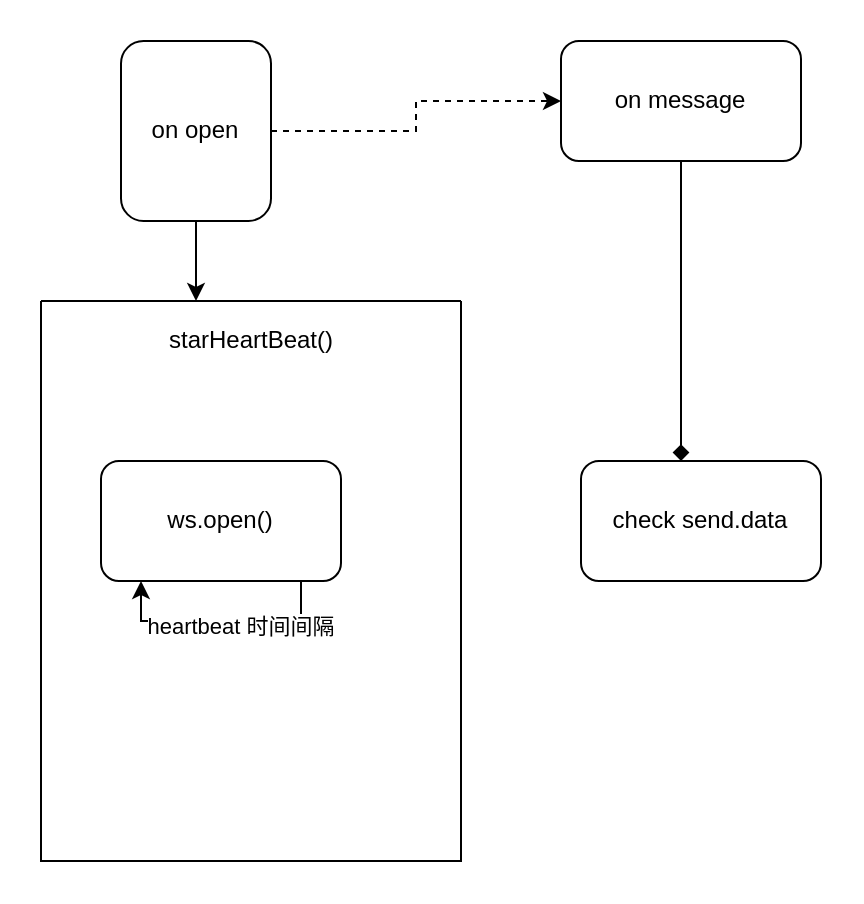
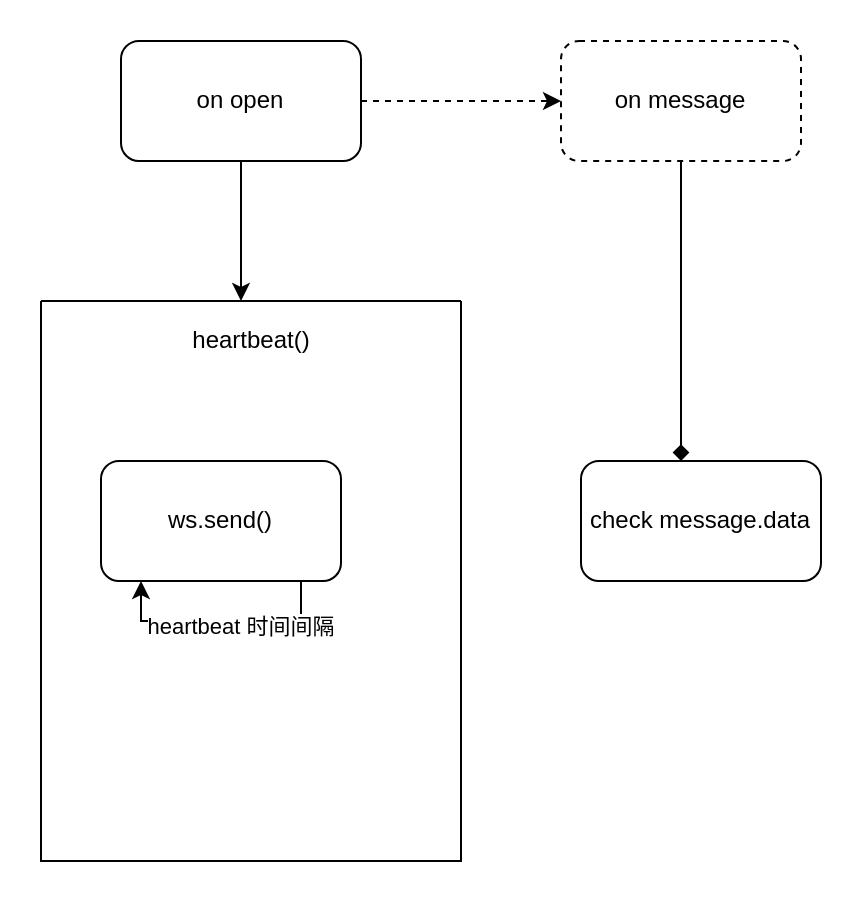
  <mxCell id="0" />
  <mxCell id="1" parent="0" />
  <mxCell id="2" style="edgeStyle=orthogonalEdgeStyle;rounded=0;orthogonalLoop=1;jettySize=auto;html=1;dashed=1;" edge="1" parent="1" source="3" target="5"><mxGeometry relative="1" as="geometry"><mxPoint x="420" y="50" as="targetPoint" /></mxGeometry></mxCell>
- <mxCell id="3" value="on open" style="rounded=1;whiteSpace=wrap;html=1;" vertex="1" parent="1"><mxGeometry x="60" y="20" width="75" height="90" as="geometry" /></mxCell>
+ <mxCell id="3" value="on open" style="rounded=1;whiteSpace=wrap;html=1;" vertex="1" parent="1"><mxGeometry x="60" y="20" width="120" height="60" as="geometry" /></mxCell>
  <mxCell id="4" style="edgeStyle=orthogonalEdgeStyle;rounded=0;orthogonalLoop=1;jettySize=auto;html=1;exitX=0.5;exitY=1;exitDx=0;exitDy=0;endArrow=diamond;" edge="1" parent="1" source="5" target="7"><mxGeometry relative="1" as="geometry"><mxPoint x="330" y="190" as="targetPoint" /><Array as="points"><mxPoint x="340" y="170" /><mxPoint x="340" y="170" /></Array></mxGeometry></mxCell>
- <mxCell id="5" value="on message" style="rounded=1;whiteSpace=wrap;html=1;" vertex="1" parent="1"><mxGeometry x="280" y="20" width="120" height="60" as="geometry" /></mxCell>
+ <mxCell id="5" value="on message" style="rounded=1;whiteSpace=wrap;html=1;dashed=1;" vertex="1" parent="1"><mxGeometry x="280" y="20" width="120" height="60" as="geometry" /></mxCell>
  <mxCell id="6" style="edgeStyle=orthogonalEdgeStyle;rounded=0;orthogonalLoop=1;jettySize=auto;html=1;" edge="1" parent="1" source="3" target="8"><mxGeometry relative="1" as="geometry"><mxPoint x="190" y="130" as="targetPoint" /><Array as="points"><mxPoint x="120" y="180" /><mxPoint x="120" y="180" /></Array></mxGeometry></mxCell>
- <mxCell id="7" value="check send.data" style="rounded=1;whiteSpace=wrap;html=1;" vertex="1" parent="1"><mxGeometry x="290" y="230" width="120" height="60" as="geometry" /></mxCell>
+ <mxCell id="7" value="check message.data" style="rounded=1;whiteSpace=wrap;html=1;" vertex="1" parent="1"><mxGeometry x="290" y="230" width="120" height="60" as="geometry" /></mxCell>
  <mxCell id="8" value="" style="swimlane;startSize=0;" vertex="1" parent="1"><mxGeometry x="20" y="150" width="210" height="280" as="geometry" /></mxCell>
- <mxCell id="9" value="ws.open()" style="rounded=1;whiteSpace=wrap;html=1;" vertex="1" parent="8"><mxGeometry x="30" y="80" width="120" height="60" as="geometry" /></mxCell>
+ <mxCell id="9" value="ws.send()" style="rounded=1;whiteSpace=wrap;html=1;" vertex="1" parent="8"><mxGeometry x="30" y="80" width="120" height="60" as="geometry" /></mxCell>
  <mxCell id="10" style="edgeStyle=orthogonalEdgeStyle;rounded=0;orthogonalLoop=1;jettySize=auto;html=1;" edge="1" parent="8" source="9" target="9"><mxGeometry relative="1" as="geometry"><Array as="points"><mxPoint x="130" y="160" /><mxPoint x="50" y="160" /></Array></mxGeometry></mxCell>
  <mxCell id="11" value="heartbeat 时间间隔" style="edgeLabel;html=1;align=center;verticalAlign=middle;resizable=0;points=[];" vertex="1" connectable="0" parent="10"><mxGeometry x="0.136" y="2" relative="1" as="geometry"><mxPoint x="17" as="offset" /></mxGeometry></mxCell>
- <mxCell id="12" value="starHeartBeat()" style="text;html=1;align=center;verticalAlign=middle;resizable=0;points=[];autosize=1;strokeColor=none;" vertex="1" parent="8"><mxGeometry x="55" y="10" width="100" height="20" as="geometry" /></mxCell>
+ <mxCell id="12" value="heartbeat()" style="text;html=1;align=center;verticalAlign=middle;resizable=0;points=[];autosize=1;strokeColor=none;" vertex="1" parent="8"><mxGeometry x="55" y="10" width="100" height="20" as="geometry" /></mxCell>
